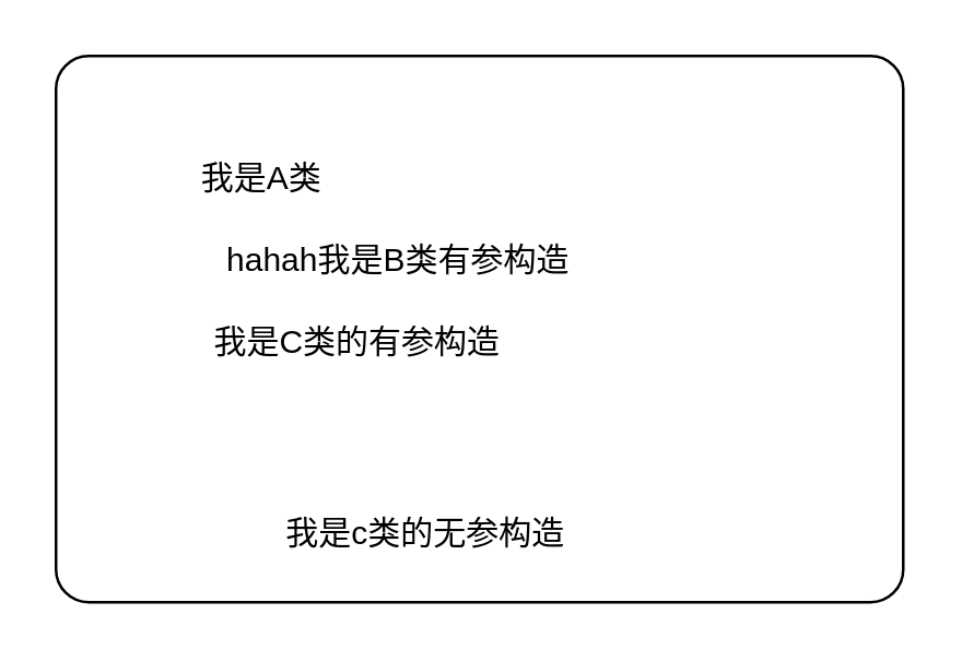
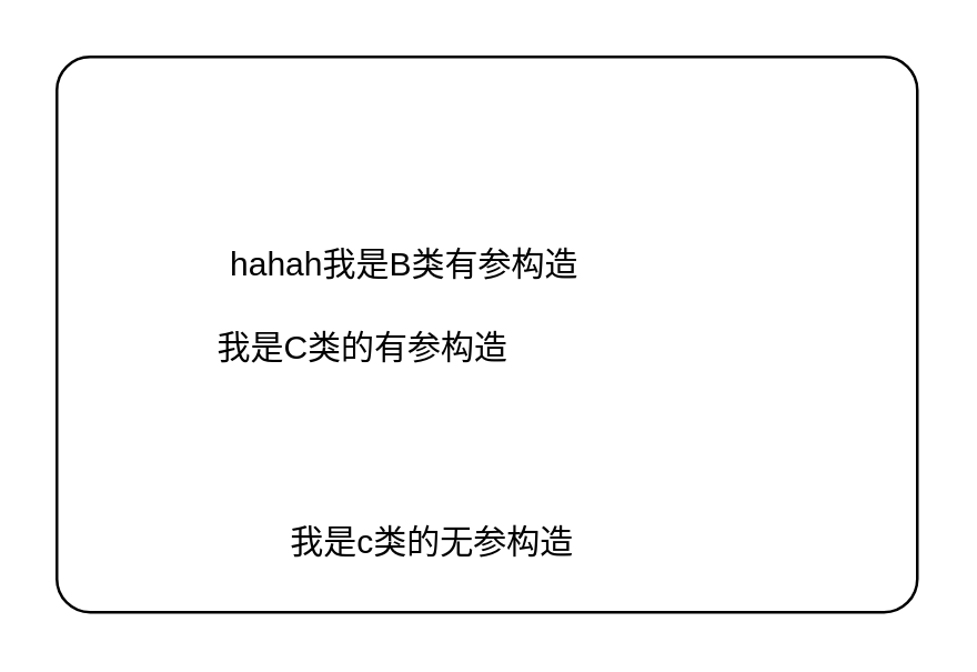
  <mxCell id="0" />
  <mxCell id="1" parent="0" />
  <mxCell id="2" value="" style="rounded=1;whiteSpace=wrap;html=1;arcSize=6;" vertex="1" parent="1"><mxGeometry x="20" y="20" width="310" height="200" as="geometry" /></mxCell>
- <mxCell id="3" value="我是A类" style="text;html=1;align=center;verticalAlign=middle;resizable=0;points=[];autosize=1;strokeColor=none;fillColor=none;" vertex="1" parent="1"><mxGeometry x="60" y="50" width="70" height="30" as="geometry" /></mxCell>
  <mxCell id="4" value="hahah我是B类有参构造" style="text;html=1;align=center;verticalAlign=middle;resizable=0;points=[];autosize=1;strokeColor=none;fillColor=none;" vertex="1" parent="1"><mxGeometry x="70" y="80" width="150" height="30" as="geometry" /></mxCell>
  <mxCell id="5" value="我是C类的有参构造" style="text;html=1;align=center;verticalAlign=middle;resizable=0;points=[];autosize=1;strokeColor=none;fillColor=none;" vertex="1" parent="1"><mxGeometry x="65" y="110" width="130" height="30" as="geometry" /></mxCell>
  <mxCell id="6" value="我是c类的无参构造" style="text;html=1;align=center;verticalAlign=middle;resizable=0;points=[];autosize=1;strokeColor=none;fillColor=none;" vertex="1" parent="1"><mxGeometry x="90" y="180" width="130" height="30" as="geometry" /></mxCell>
